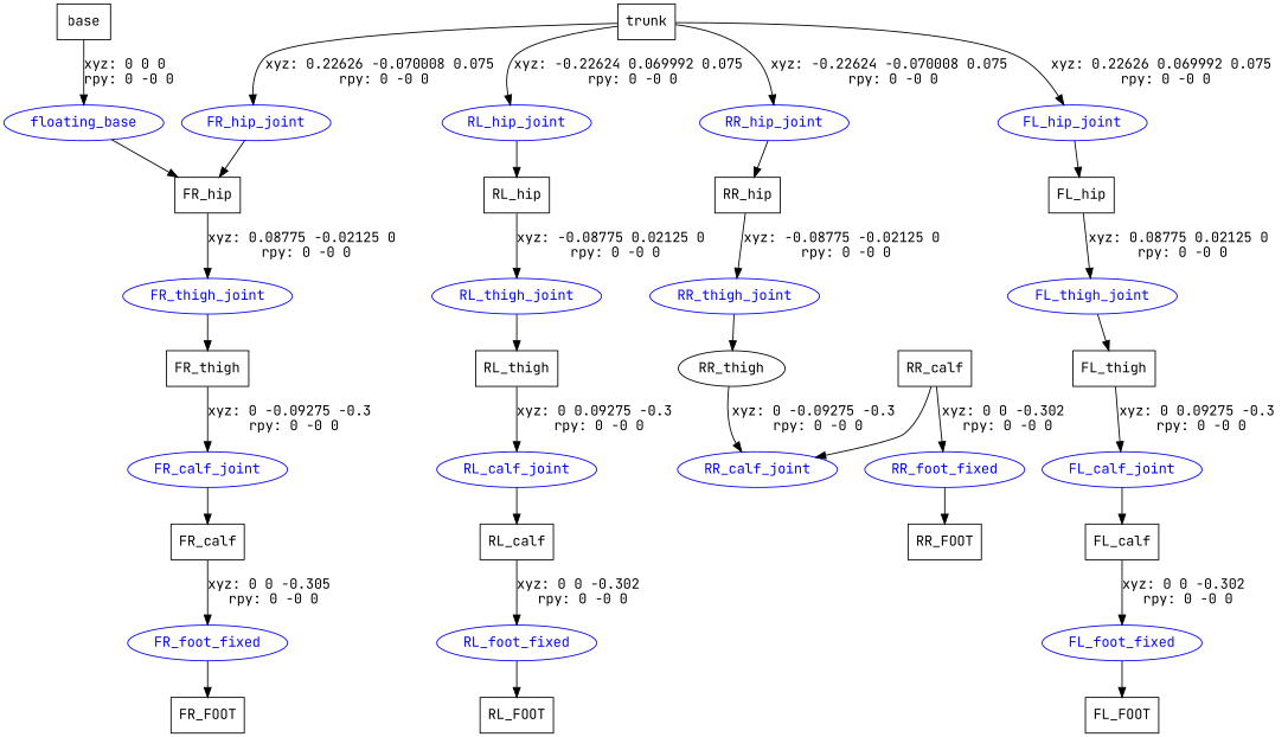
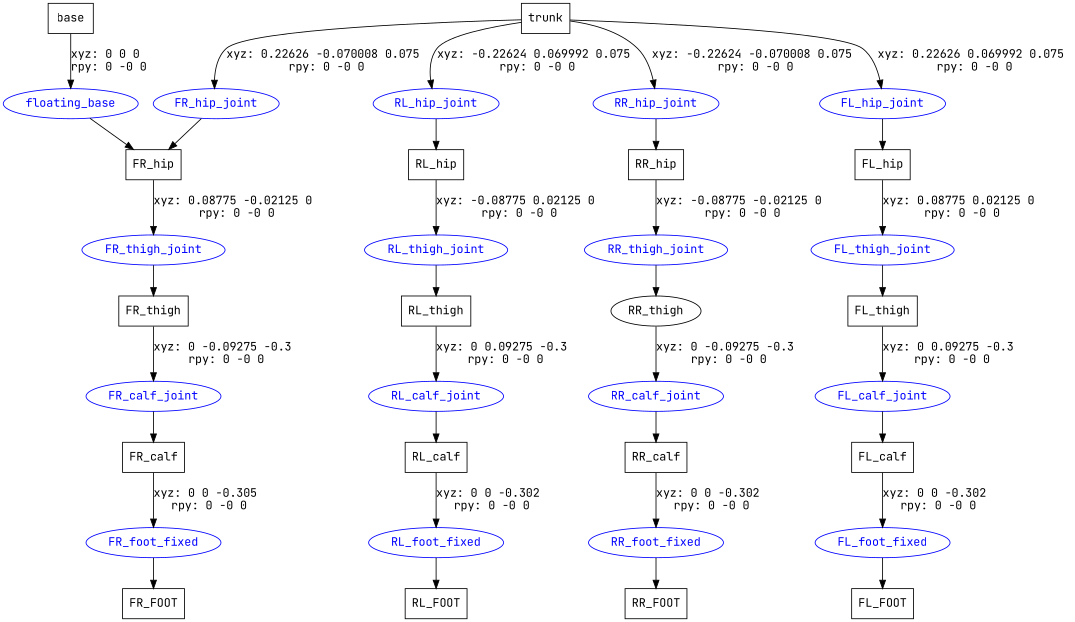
  digraph {
    fontname="JetBrains Mono"
    node [fontname="JetBrains Mono" shape=ellipse]
    edge [fontname="JetBrains Mono"]
    n1 [label=base shape=box]
    floating_base [color=blue fontcolor=blue]
    n3 [label=FR_hip shape=box]
    n4 [label=trunk shape=box]
    FL_hip_joint [color=blue fontcolor=blue]
    FR_hip_joint [color=blue fontcolor=blue]
    RL_hip_joint [color=blue fontcolor=blue]
    RR_hip_joint [color=blue fontcolor=blue]
    n9 [label=FL_hip shape=box]
    n10 [label=RL_hip shape=box]
    n11 [label=RR_hip shape=box]
    FL_thigh_joint [color=blue fontcolor=blue]
    n13 [label=FL_thigh shape=box]
    FL_calf_joint [color=blue fontcolor=blue]
    n15 [label=FL_calf shape=box]
    FL_foot_fixed [color=blue fontcolor=blue]
    n17 [label=FL_FOOT shape=box]
    FR_thigh_joint [color=blue fontcolor=blue]
    n19 [label=FR_thigh shape=box]
    FR_calf_joint [color=blue fontcolor=blue]
    n21 [label=FR_calf shape=box]
    FR_foot_fixed [color=blue fontcolor=blue]
    n23 [label=FR_FOOT shape=box]
    RL_thigh_joint [color=blue fontcolor=blue]
    n25 [label=RL_thigh shape=box]
    RL_calf_joint [color=blue fontcolor=blue]
    n27 [label=RL_calf shape=box]
    RL_foot_fixed [color=blue fontcolor=blue]
    n29 [label=RL_FOOT shape=box]
    RR_thigh_joint [color=blue fontcolor=blue]
    n31 [label=RR_thigh]
    RR_calf_joint [color=blue fontcolor=blue]
    n33 [label=RR_calf shape=box]
    RR_foot_fixed [color=blue fontcolor=blue]
    n35 [label=RR_FOOT shape=box]
    n1 -> floating_base [label="xyz: 0 0 0 \nrpy: 0 -0 0"]
    floating_base -> n3
    n3 -> FR_thigh_joint [label="xyz: 0.08775 -0.02125 0 \nrpy: 0 -0 0"]
    n4 -> FL_hip_joint [label="xyz: 0.22626 0.069992 0.075 \nrpy: 0 -0 0"]
    n4 -> FR_hip_joint [label="xyz: 0.22626 -0.070008 0.075 \nrpy: 0 -0 0"]
    n4 -> RL_hip_joint [label="xyz: -0.22624 0.069992 0.075 \nrpy: 0 -0 0"]
    n4 -> RR_hip_joint [label="xyz: -0.22624 -0.070008 0.075 \nrpy: 0 -0 0"]
    FL_hip_joint -> n9
    FR_hip_joint -> n3
    RL_hip_joint -> n10
    RR_hip_joint -> n11
    n9 -> FL_thigh_joint [label="xyz: 0.08775 0.02125 0 \nrpy: 0 -0 0"]
    n10 -> RL_thigh_joint [label="xyz: -0.08775 0.02125 0 \nrpy: 0 -0 0"]
    n11 -> RR_thigh_joint [label="xyz: -0.08775 -0.02125 0 \nrpy: 0 -0 0"]
    FL_thigh_joint -> n13
    n13 -> FL_calf_joint [label="xyz: 0 0.09275 -0.3 \nrpy: 0 -0 0"]
    FL_calf_joint -> n15
    n15 -> FL_foot_fixed [label="xyz: 0 0 -0.302 \nrpy: 0 -0 0"]
    FL_foot_fixed -> n17
    FR_thigh_joint -> n19
    n19 -> FR_calf_joint [label="xyz: 0 -0.09275 -0.3 \nrpy: 0 -0 0"]
    FR_calf_joint -> n21
    n21 -> FR_foot_fixed [label="xyz: 0 0 -0.305 \nrpy: 0 -0 0"]
    FR_foot_fixed -> n23
    RL_thigh_joint -> n25
    n25 -> RL_calf_joint [label="xyz: 0 0.09275 -0.3 \nrpy: 0 -0 0"]
    RL_calf_joint -> n27
    n27 -> RL_foot_fixed [label="xyz: 0 0 -0.302 \nrpy: 0 -0 0"]
    RL_foot_fixed -> n29
    RR_thigh_joint -> n31
    n31 -> RR_calf_joint [label="xyz: 0 -0.09275 -0.3 \nrpy: 0 -0 0"]
-   n33 -> RR_calf_joint
+   RR_calf_joint -> n33
    n33 -> RR_foot_fixed [label="xyz: 0 0 -0.302 \nrpy: 0 -0 0"]
    RR_foot_fixed -> n35
  }
